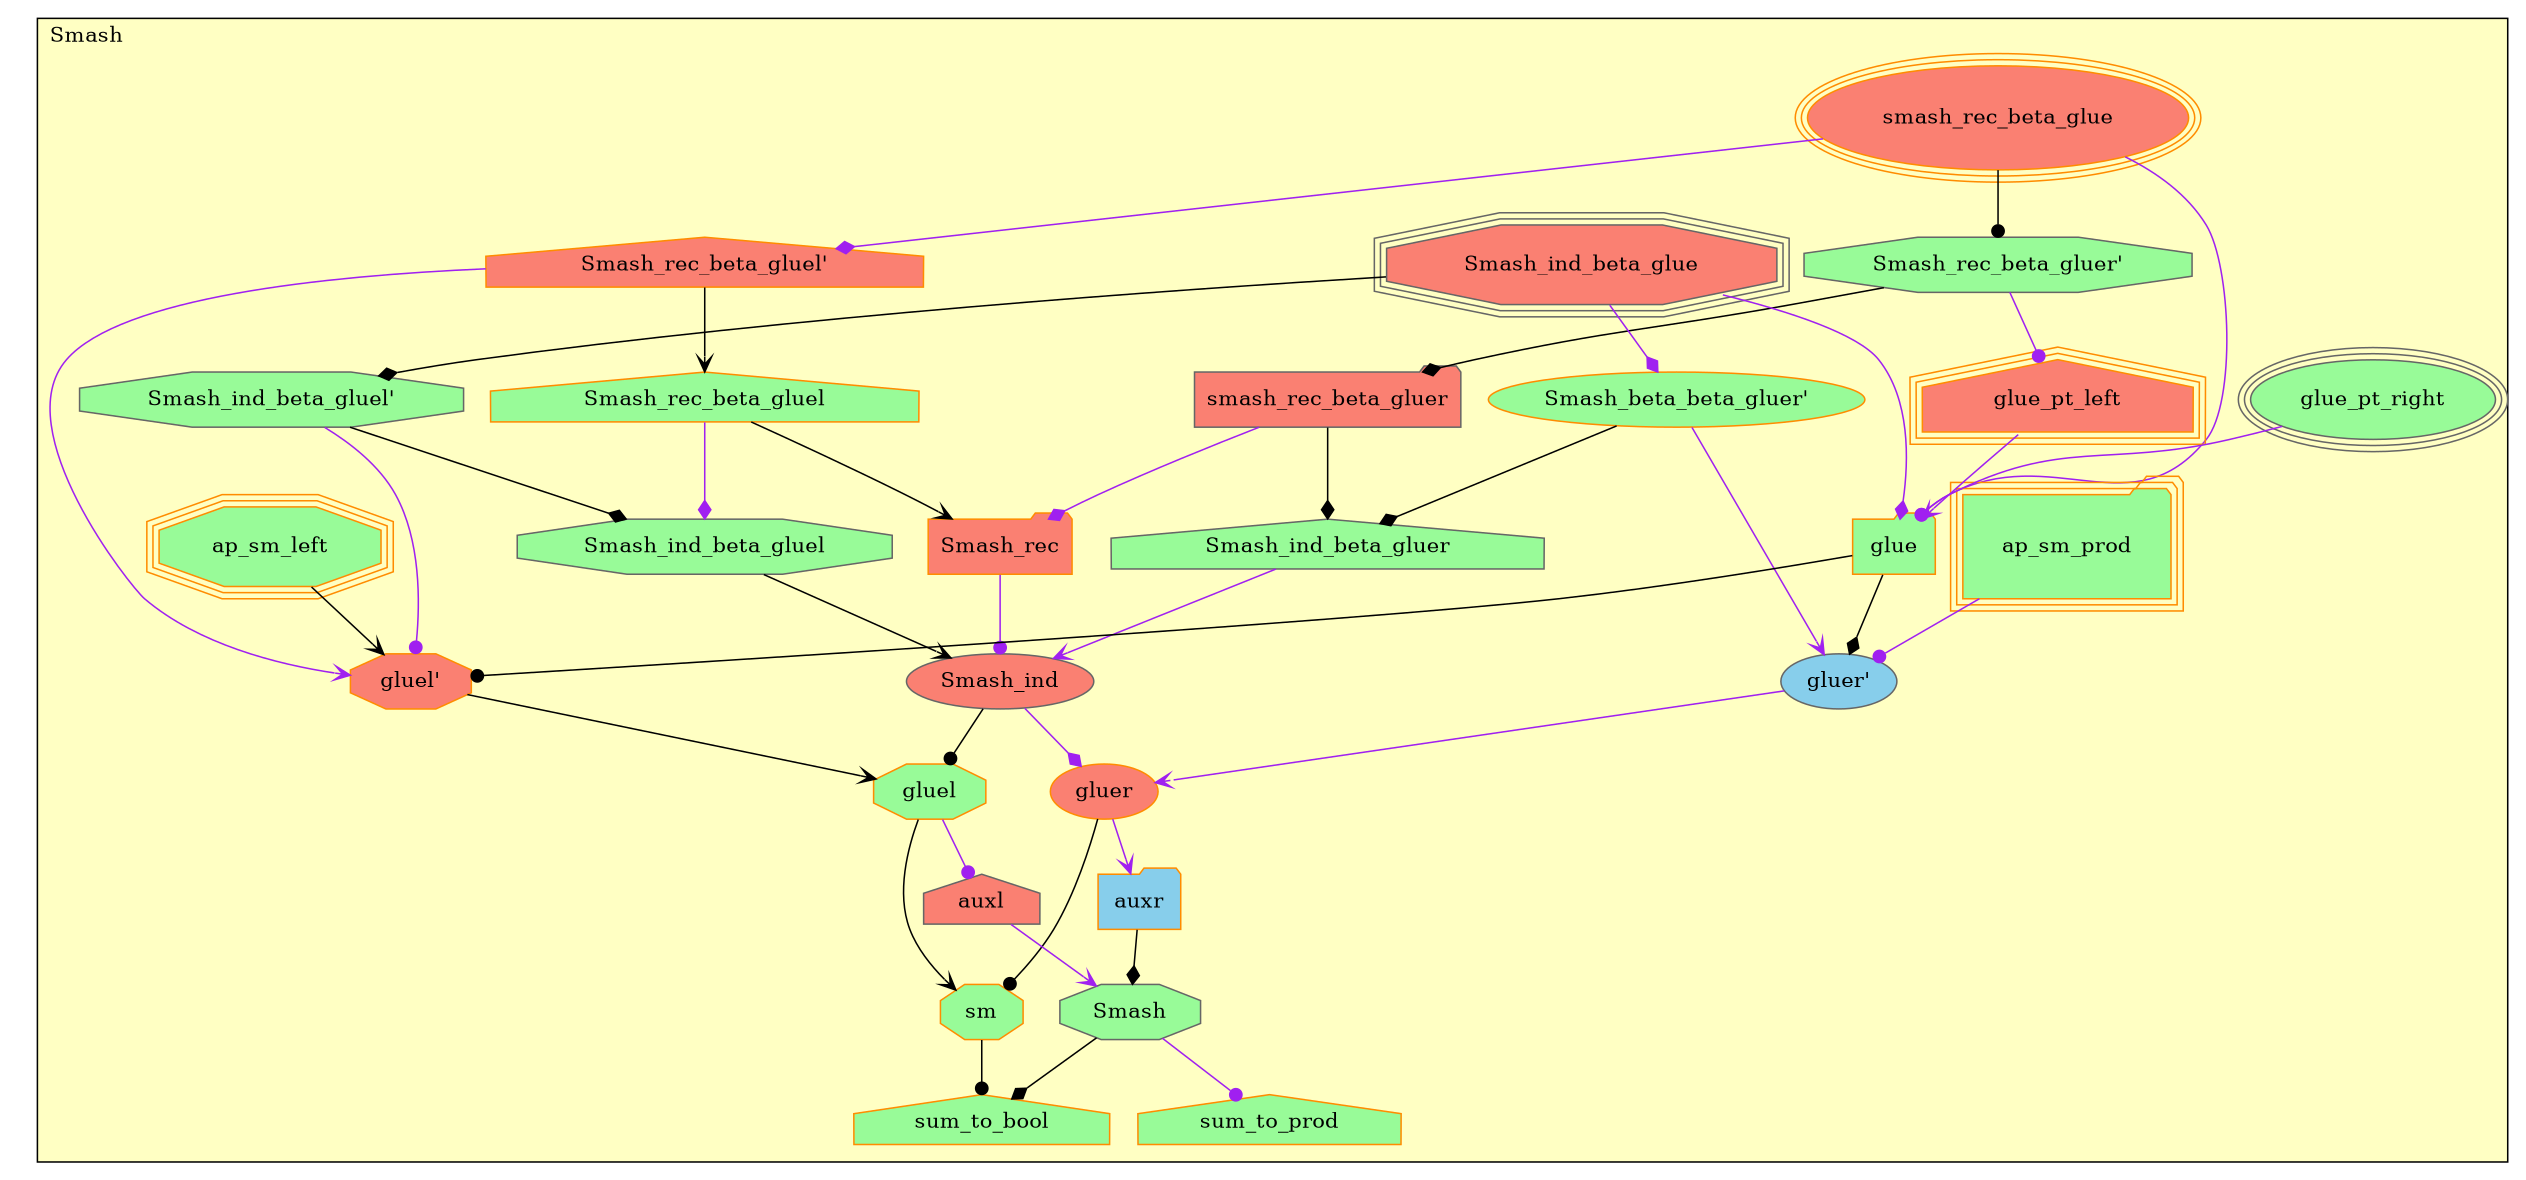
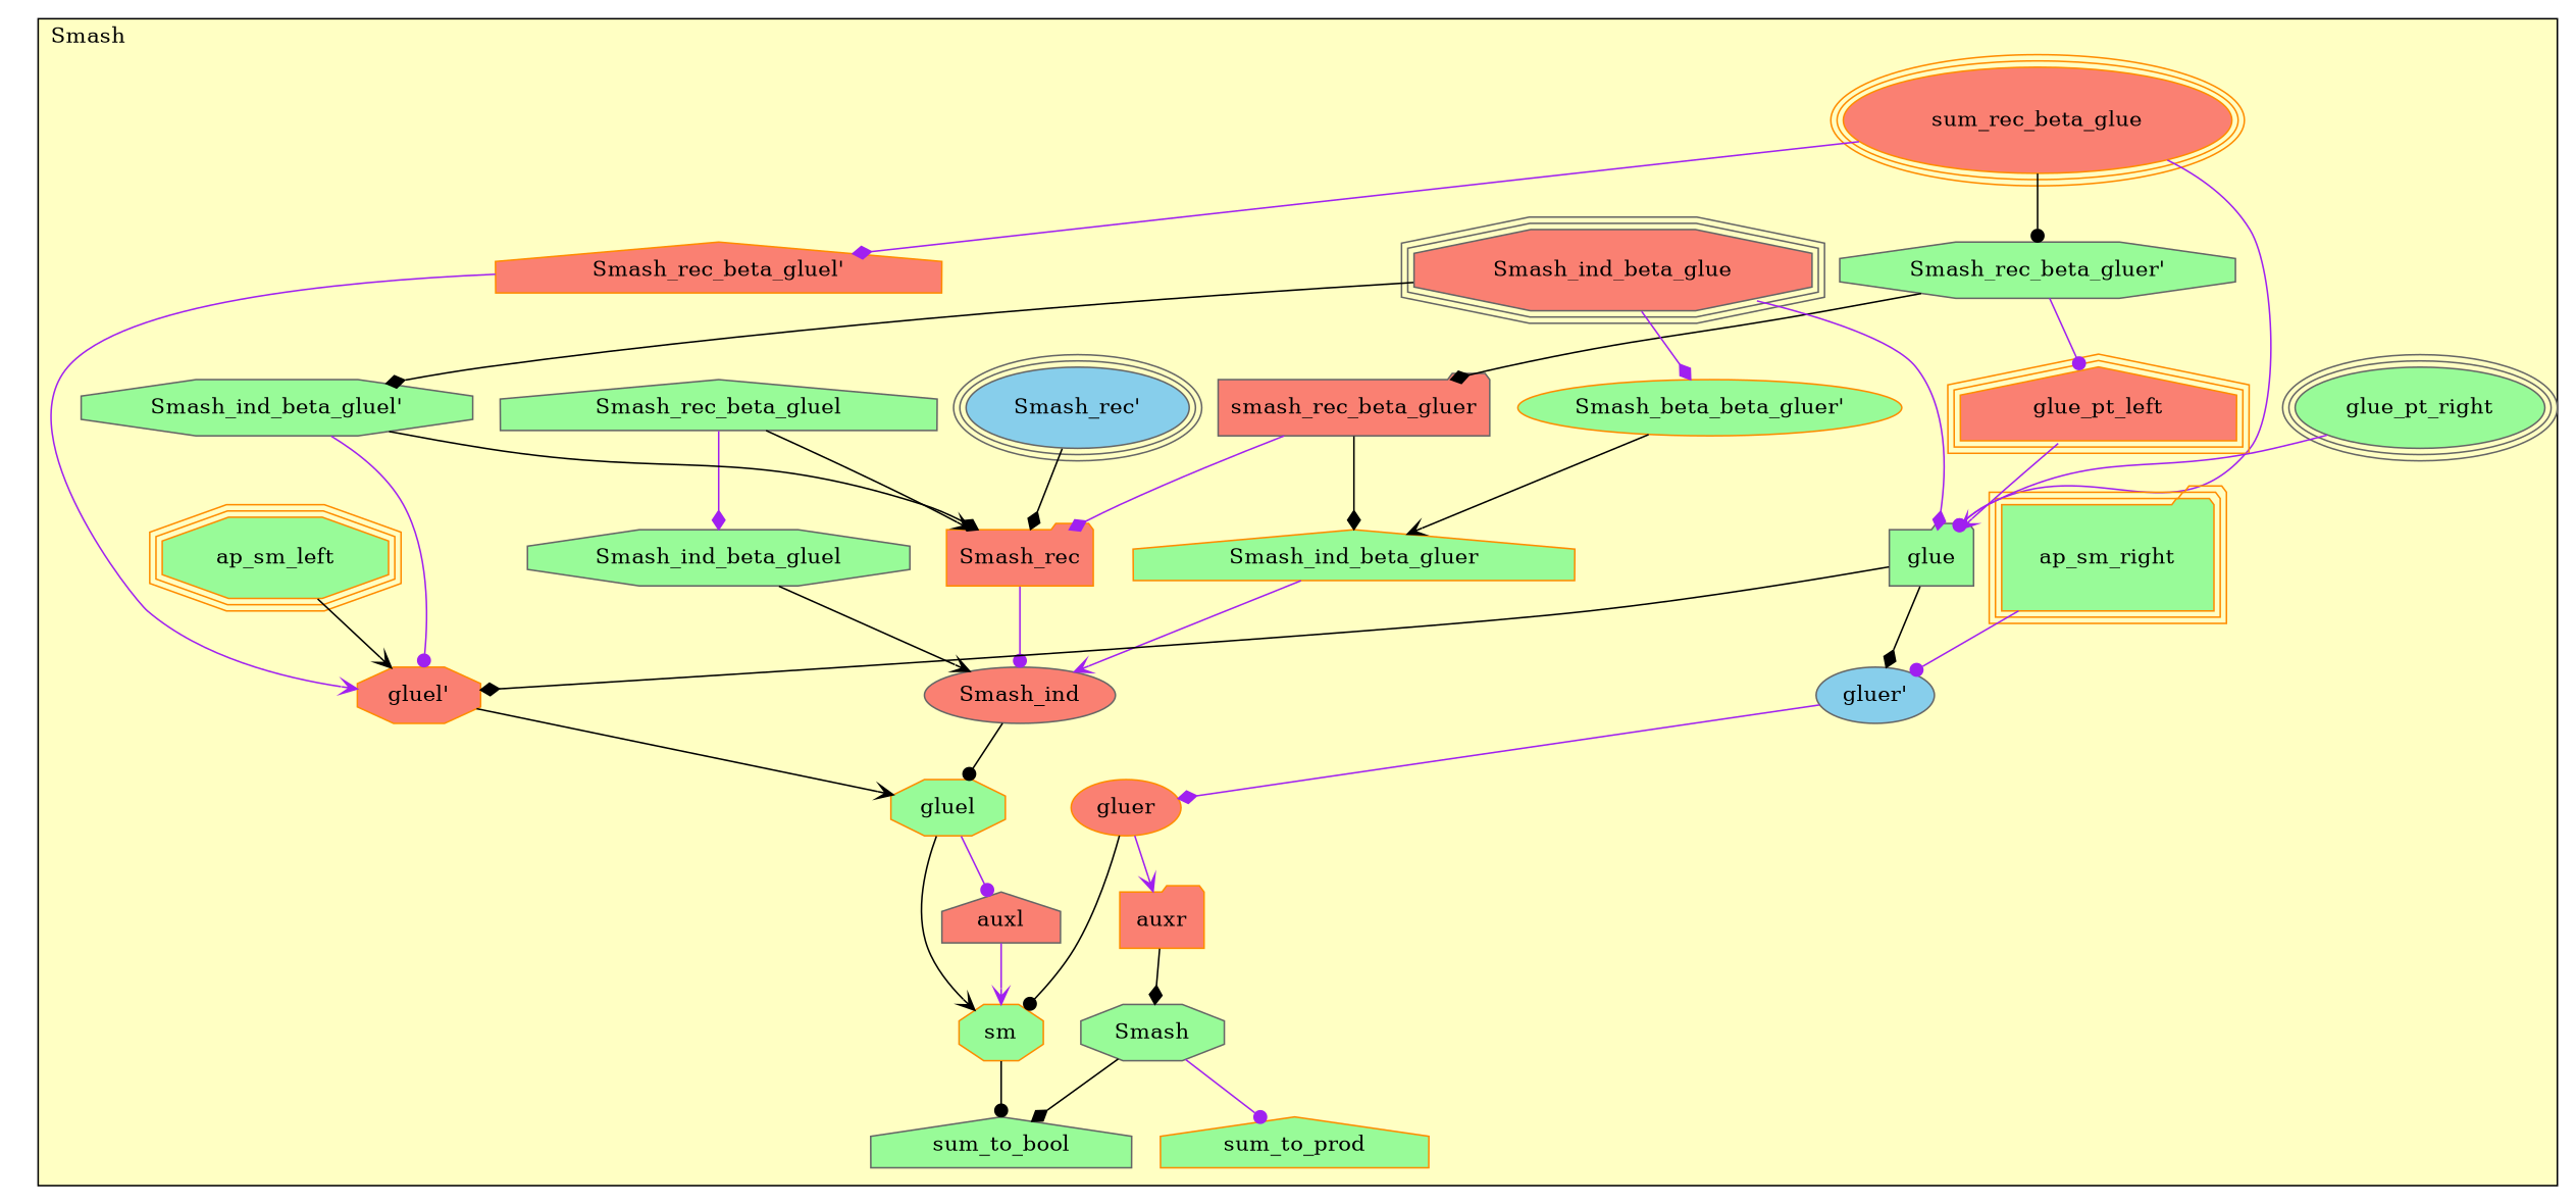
  digraph {
    node [color=darkorange fillcolor=palegreen shape=octagon style=filled]
    edge [arrowhead=diamond color=purple]
-   n1 [fillcolor=salmon label=smash_rec_beta_glue peripheries=3 shape=ellipse]
+   n1 [fillcolor=salmon label=sum_rec_beta_glue peripheries=3 shape=ellipse]
    n2 [color=gray40 label="Smash_rec_beta_gluer'"]
    n3 [fillcolor=salmon label="Smash_rec_beta_gluel'" shape=house]
    n4 [color=gray40 fillcolor=salmon label=smash_rec_beta_gluer shape=folder]
-   n5 [label=Smash_rec_beta_gluel shape=house]
+   n5 [color=gray40 label=Smash_rec_beta_gluel shape=house]
+   n6 [color=gray40 fillcolor=skyblue label="Smash_rec'" peripheries=3 shape=ellipse]
    n7 [fillcolor=salmon label=Smash_rec shape=folder]
    n8 [color=gray40 fillcolor=salmon label=Smash_ind_beta_glue peripheries=3]
    n9 [label="Smash_beta_beta_gluer'" shape=ellipse]
    n10 [color=gray40 label="Smash_ind_beta_gluel'"]
-   n11 [color=gray40 label=Smash_ind_beta_gluer shape=house]
+   n11 [label=Smash_ind_beta_gluer shape=house]
    n12 [color=gray40 label=Smash_ind_beta_gluel]
    n13 [color=gray40 fillcolor=salmon label=Smash_ind shape=ellipse]
-   n14 [label=ap_sm_prod peripheries=3 shape=folder]
+   n14 [label=ap_sm_right peripheries=3 shape=folder]
    n15 [label=ap_sm_left peripheries=3]
    n16 [color=gray40 label=glue_pt_right peripheries=3 shape=ellipse]
    n17 [fillcolor=salmon label=glue_pt_left peripheries=3 shape=house]
-   n18 [label=glue shape=folder]
+   n18 [color=gray40 label=glue shape=folder]
    n19 [color=gray40 fillcolor=skyblue label="gluer'" shape=ellipse]
    n20 [fillcolor=salmon label="gluel'"]
    n21 [fillcolor=salmon label=gluer shape=ellipse]
    n22 [label=gluel]
-   n23 [fillcolor=skyblue label=auxr shape=folder]
+   n23 [fillcolor=salmon label=auxr shape=folder]
    n24 [color=gray40 fillcolor=salmon label=auxl shape=house]
    n25 [label=sm]
    n26 [color=gray40 label=Smash]
-   n27 [label=sum_to_bool shape=house]
+   n27 [color=gray40 label=sum_to_bool shape=house]
    n28 [label=sum_to_prod shape=house]
    subgraph cluster_1 {
      fillcolor="#FFFFC3"
      label=Smash
      labeljust=l
      style=filled
      n1
      n2
      n3
      n4
      n5
+     n6
      n7
      n8
      n9
      n10
      n11
      n12
      n13
      n14
      n15
      n16
      n17
      n18
      n19
      n20
      n21
      n22
      n23
      n24
      n25
      n26
      n27
      n28
    }
    n1 -> n2 [arrowhead=dot color=black]
    n1 -> n3
    n1 -> n18 [arrowhead=dot]
    n2 -> n4 [color=black]
    n2 -> n17 [arrowhead=dot]
-   n3 -> n5 [arrowhead=vee color=black]
    n3 -> n20 [arrowhead=vee]
    n4 -> n7
    n4 -> n11 [color=black]
    n5 -> n7 [arrowhead=vee color=black]
    n5 -> n12
+   n6 -> n7 [color=black]
    n7 -> n13 [arrowhead=dot]
    n8 -> n9
    n8 -> n10 [color=black]
    n8 -> n18
-   n9 -> n11 [color=black]
-   n9 -> n19 [arrowhead=vee]
-   n10 -> n12 [color=black]
+   n9 -> n11 [arrowhead=vee color=black]
+   n10 -> n7 [color=black]
    n10 -> n20 [arrowhead=dot]
    n11 -> n13 [arrowhead=vee]
    n12 -> n13 [arrowhead=vee color=black]
-   n13 -> n21
    n13 -> n22 [arrowhead=dot color=black]
    n14 -> n19 [arrowhead=dot]
    n15 -> n20 [arrowhead=vee color=black]
    n16 -> n18 [arrowhead=dot]
    n17 -> n18 [arrowhead=vee]
    n18 -> n19 [color=black]
-   n18 -> n20 [arrowhead=dot color=black]
-   n19 -> n21 [arrowhead=vee]
+   n18 -> n20 [color=black]
+   n19 -> n21
    n20 -> n22 [arrowhead=vee color=black]
    n21 -> n23 [arrowhead=vee]
    n21 -> n25 [arrowhead=dot color=black]
    n22 -> n24 [arrowhead=dot]
    n22 -> n25 [arrowhead=vee color=black]
    n23 -> n26 [color=black]
-   n24 -> n26 [arrowhead=vee]
+   n24 -> n25 [arrowhead=vee]
    n25 -> n27 [arrowhead=dot color=black]
    n26 -> n27 [color=black]
    n26 -> n28 [arrowhead=dot]
  }
